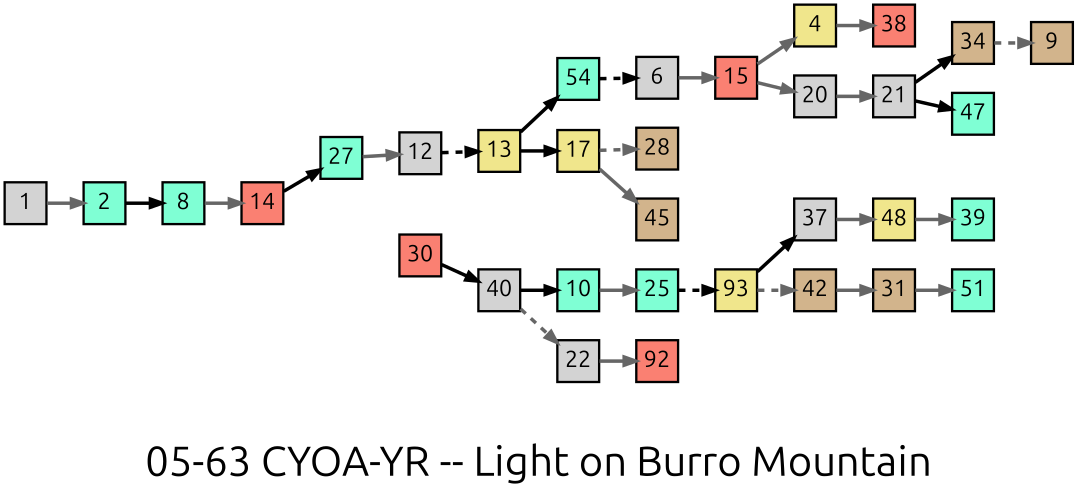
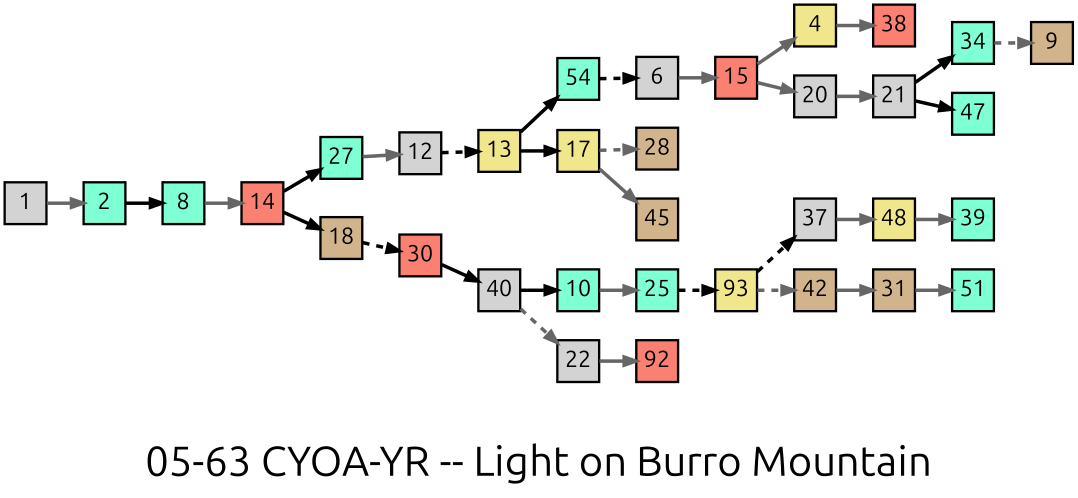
  digraph {
    fontname=Ubuntu
    fontsize=36
    label="05-63 CYOA-YR -- Light on Burro Mountain"
    nodesep=0.35
    ordering=out
    rankdir=LR
    ranksep=0.45
    node [fillcolor=aquamarine fixedsize=true fontname=Ubuntu fontsize=20 labelfloat=true margin="0,0" penwidth=2 regular=true shape=rect style=filled]
    edge [color=gray40 fontname=Ubuntu fontsize=12 labelfloat=true penwidth=3 style=solid]
    1 [fillcolor=lightgrey]
    2
    8
    14 [fillcolor=salmon]
    27
+   18 [fillcolor=tan]
    n7 [fillcolor=khaki label=4]
    38 [fillcolor=salmon]
    6 [fillcolor=lightgrey]
    15 [fillcolor=salmon]
    20 [fillcolor=lightgrey]
    21 [fillcolor=lightgrey]
    12 [fillcolor=lightgrey]
    30 [fillcolor=salmon]
    10
    25
    n17 [fillcolor=khaki label=93]
    37 [fillcolor=lightgrey]
    42 [fillcolor=tan]
    13 [fillcolor=khaki]
    n21 [label=54]
    17 [fillcolor=khaki]
    28 [fillcolor=tan]
    45 [fillcolor=tan]
    40 [fillcolor=lightgrey]
-   34 [fillcolor=tan]
+   34
    47
    22 [fillcolor=lightgrey]
    9 [fillcolor=tan]
    n30 [fillcolor=salmon label=92]
    48 [fillcolor=khaki]
    31 [fillcolor=tan]
    51
    39
    1 -> 2 [style=bold]
    2 -> 8 [color=black style=bold]
    8 -> 14
    14 -> 27 [color=black style=bold]
+   14 -> 18 [color=black]
    27 -> 12 [style=bold]
+   18 -> 30 [color=black style=dashed]
    n7 -> 38
    6 -> 15
    15 -> n7
    15 -> 20
    20 -> 21
    21 -> 34 [color=black style=bold]
    21 -> 47 [color=black]
    12 -> 13 [color=black style=dashed]
    30 -> 40 [color=black]
    10 -> 25 [style=bold]
    25 -> n17 [color=black style=dashed]
-   n17 -> 37 [color=black style=bold]
+   n17 -> 37 [color=black style=dashed]
    n17 -> 42 [style=dashed]
    37 -> 48
    42 -> 31 [style=bold]
    13 -> n21 [color=black]
    13 -> 17 [color=black]
    n21 -> 6 [color=black style=dashed]
    17 -> 28 [style=dashed]
    17 -> 45 [style=bold]
    40 -> 10 [color=black style=bold]
    40 -> 22 [style=dashed]
    34 -> 9 [style=dashed]
    22 -> n30
    48 -> 39
    31 -> 51
  }
